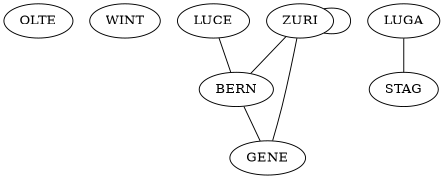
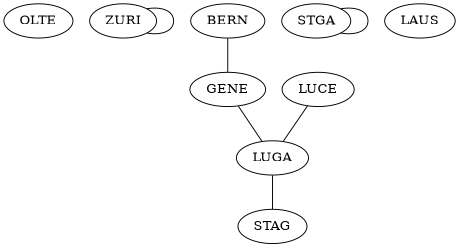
  graph {
    OLTE
-   WINT
    ZURI
    BERN
    LUCE
    LUGA
    GENE
+   STGA
    STAG
+   LAUS
    ZURI -- ZURI
-   ZURI -- BERN
    BERN -- GENE
-   LUCE -- BERN
+   LUCE -- LUGA
    LUGA -- STAG
-   GENE -- ZURI
+   GENE -- LUGA
+   STGA -- STGA
  }
